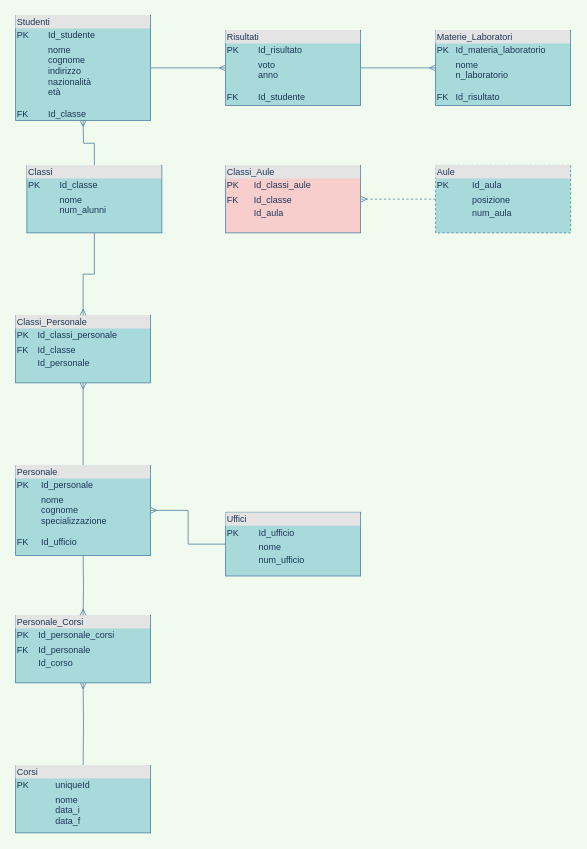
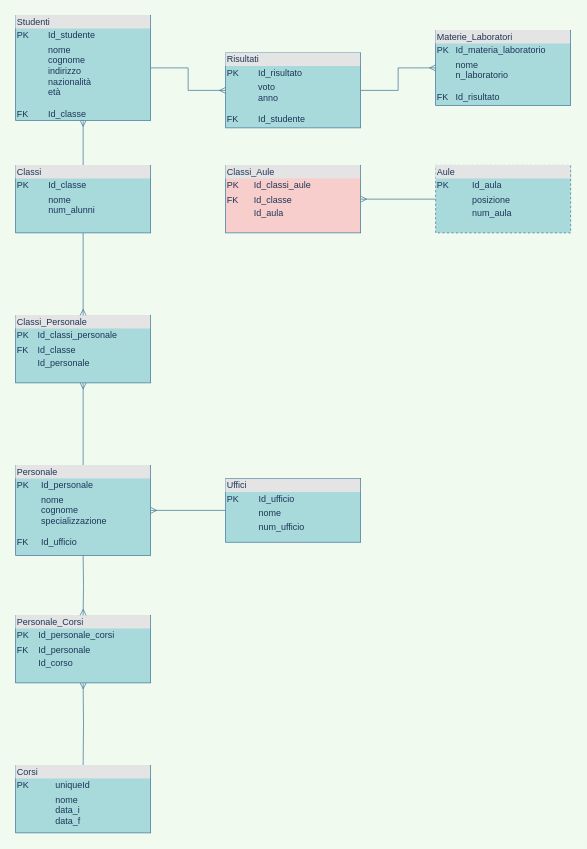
  <mxCell id="0" />
  <mxCell id="1" parent="0" />
  <mxCell id="2" style="edgeStyle=orthogonalEdgeStyle;rounded=0;orthogonalLoop=1;jettySize=auto;html=1;exitX=0.5;exitY=0;exitDx=0;exitDy=0;entryX=0.5;entryY=1;entryDx=0;entryDy=0;endArrow=ERmany;endFill=0;strokeColor=#457B9D;fontColor=#1D3557;labelBackgroundColor=#F1FAEE;" edge="1" parent="1" target="3"><mxGeometry relative="1" as="geometry"><mxPoint x="110" y="1020" as="sourcePoint" /></mxGeometry></mxCell>
  <mxCell id="3" value="&lt;div style=&quot;box-sizing: border-box ; width: 100% ; background: #e4e4e4 ; padding: 2px&quot;&gt;Personale_Corsi&lt;/div&gt;&lt;table style=&quot;width: 100% ; font-size: 1em&quot; cellpadding=&quot;2&quot; cellspacing=&quot;0&quot;&gt;&lt;tbody&gt;&lt;tr&gt;&lt;td&gt;PK&lt;/td&gt;&lt;td&gt;Id_personale_corsi&lt;/td&gt;&lt;/tr&gt;&lt;tr&gt;&lt;td&gt;FK&lt;/td&gt;&lt;td&gt;Id_personale&lt;/td&gt;&lt;/tr&gt;&lt;tr&gt;&lt;td&gt;&lt;/td&gt;&lt;td&gt;Id_corso&lt;/td&gt;&lt;/tr&gt;&lt;/tbody&gt;&lt;/table&gt;" style="verticalAlign=top;align=left;overflow=fill;html=1;fillColor=#A8DADC;strokeColor=#457B9D;fontColor=#1D3557;" vertex="1" parent="1"><mxGeometry x="20" y="820" width="180" height="90" as="geometry" /></mxCell>
  <mxCell id="4" style="edgeStyle=orthogonalEdgeStyle;rounded=0;orthogonalLoop=1;jettySize=auto;html=1;exitX=0.5;exitY=0;exitDx=0;exitDy=0;entryX=0.5;entryY=1;entryDx=0;entryDy=0;endArrow=ERmany;endFill=0;strokeColor=#457B9D;fontColor=#1D3557;labelBackgroundColor=#F1FAEE;" edge="1" parent="1" source="6" target="9"><mxGeometry relative="1" as="geometry" /></mxCell>
  <mxCell id="5" style="edgeStyle=orthogonalEdgeStyle;rounded=0;orthogonalLoop=1;jettySize=auto;html=1;entryX=0.5;entryY=0;entryDx=0;entryDy=0;endArrow=ERmany;endFill=0;strokeColor=#457B9D;fontColor=#1D3557;labelBackgroundColor=#F1FAEE;" edge="1" parent="1" target="3"><mxGeometry relative="1" as="geometry"><mxPoint x="110" y="740" as="sourcePoint" /></mxGeometry></mxCell>
  <mxCell id="6" value="&lt;div style=&quot;box-sizing: border-box ; width: 100% ; background: #e4e4e4 ; padding: 2px&quot;&gt;Personale&lt;/div&gt;&lt;table style=&quot;width: 100% ; font-size: 1em&quot; cellpadding=&quot;2&quot; cellspacing=&quot;0&quot;&gt;&lt;tbody&gt;&lt;tr&gt;&lt;td&gt;PK&lt;/td&gt;&lt;td&gt;Id_personale&lt;/td&gt;&lt;/tr&gt;&lt;tr&gt;&lt;td&gt;&lt;br&gt;&lt;br&gt;&lt;br&gt;&lt;br&gt;FK&lt;/td&gt;&lt;td&gt;nome&lt;br&gt;cognome&lt;br&gt;specializzazione&lt;br&gt;&lt;br&gt;Id_ufficio&lt;/td&gt;&lt;/tr&gt;&lt;tr&gt;&lt;td&gt;&lt;/td&gt;&lt;td&gt;&lt;br&gt;&lt;/td&gt;&lt;/tr&gt;&lt;/tbody&gt;&lt;/table&gt;" style="verticalAlign=top;align=left;overflow=fill;html=1;fillColor=#A8DADC;strokeColor=#457B9D;fontColor=#1D3557;" vertex="1" parent="1"><mxGeometry x="20" y="620" width="180" height="120" as="geometry" /></mxCell>
- <mxCell id="7" style="edgeStyle=orthogonalEdgeStyle;rounded=0;orthogonalLoop=1;jettySize=auto;html=1;exitX=0;exitY=0.5;exitDx=0;exitDy=0;endArrow=ERmany;endFill=0;strokeColor=#457B9D;fontColor=#1D3557;labelBackgroundColor=#F1FAEE;dashed=1;" edge="1" parent="1" source="8" target="10"><mxGeometry relative="1" as="geometry" /></mxCell>
+ <mxCell id="7" style="edgeStyle=orthogonalEdgeStyle;rounded=0;orthogonalLoop=1;jettySize=auto;html=1;exitX=0;exitY=0.5;exitDx=0;exitDy=0;endArrow=ERmany;endFill=0;strokeColor=#457B9D;fontColor=#1D3557;labelBackgroundColor=#F1FAEE;" edge="1" parent="1" source="8" target="10"><mxGeometry relative="1" as="geometry" /></mxCell>
  <mxCell id="8" value="&lt;div style=&quot;box-sizing: border-box ; width: 100% ; background: #e4e4e4 ; padding: 2px&quot;&gt;Aule&lt;/div&gt;&lt;table style=&quot;width: 100% ; font-size: 1em&quot; cellpadding=&quot;2&quot; cellspacing=&quot;0&quot;&gt;&lt;tbody&gt;&lt;tr&gt;&lt;td&gt;PK&lt;/td&gt;&lt;td&gt;Id_aula&lt;/td&gt;&lt;/tr&gt;&lt;tr&gt;&lt;td&gt;&lt;br&gt;&lt;/td&gt;&lt;td&gt;posizione&lt;/td&gt;&lt;/tr&gt;&lt;tr&gt;&lt;td&gt;&lt;/td&gt;&lt;td&gt;num_aula&lt;/td&gt;&lt;/tr&gt;&lt;/tbody&gt;&lt;/table&gt;" style="verticalAlign=top;align=left;overflow=fill;html=1;fillColor=#A8DADC;strokeColor=#457B9D;fontColor=#1D3557;dashed=1;" vertex="1" parent="1"><mxGeometry x="580" y="220" width="180" height="90" as="geometry" /></mxCell>
  <mxCell id="9" value="&lt;div style=&quot;box-sizing: border-box ; width: 100% ; background: #e4e4e4 ; padding: 2px&quot;&gt;Classi_Personale&lt;/div&gt;&lt;table style=&quot;width: 100% ; font-size: 1em&quot; cellpadding=&quot;2&quot; cellspacing=&quot;0&quot;&gt;&lt;tbody&gt;&lt;tr&gt;&lt;td&gt;PK&lt;/td&gt;&lt;td&gt;Id_classi_personale&lt;/td&gt;&lt;/tr&gt;&lt;tr&gt;&lt;td&gt;FK&lt;/td&gt;&lt;td&gt;Id_classe&lt;/td&gt;&lt;/tr&gt;&lt;tr&gt;&lt;td&gt;&lt;/td&gt;&lt;td&gt;Id_personale&lt;/td&gt;&lt;/tr&gt;&lt;/tbody&gt;&lt;/table&gt;" style="verticalAlign=top;align=left;overflow=fill;html=1;fillColor=#A8DADC;strokeColor=#457B9D;fontColor=#1D3557;" vertex="1" parent="1"><mxGeometry x="20" y="420" width="180" height="90" as="geometry" /></mxCell>
  <mxCell id="10" value="&lt;div style=&quot;box-sizing: border-box ; width: 100% ; background: #e4e4e4 ; padding: 2px&quot;&gt;Classi_Aule&lt;/div&gt;&lt;table style=&quot;width: 100% ; font-size: 1em&quot; cellpadding=&quot;2&quot; cellspacing=&quot;0&quot;&gt;&lt;tbody&gt;&lt;tr&gt;&lt;td&gt;PK&lt;/td&gt;&lt;td&gt;Id_classi_aule&lt;/td&gt;&lt;/tr&gt;&lt;tr&gt;&lt;td&gt;FK&lt;/td&gt;&lt;td&gt;Id_classe&lt;/td&gt;&lt;/tr&gt;&lt;tr&gt;&lt;td&gt;&lt;/td&gt;&lt;td&gt;Id_aula&lt;/td&gt;&lt;/tr&gt;&lt;/tbody&gt;&lt;/table&gt;" style="verticalAlign=top;align=left;overflow=fill;html=1;fillColor=#f8cecc;strokeColor=#457B9D;fontColor=#1D3557;" vertex="1" parent="1"><mxGeometry x="300" y="220" width="180" height="90" as="geometry" /></mxCell>
  <mxCell id="11" style="edgeStyle=orthogonalEdgeStyle;rounded=0;orthogonalLoop=1;jettySize=auto;html=1;exitX=0.5;exitY=0;exitDx=0;exitDy=0;endArrow=ERmany;endFill=0;strokeColor=#457B9D;fontColor=#1D3557;labelBackgroundColor=#F1FAEE;" edge="1" parent="1" source="13"><mxGeometry relative="1" as="geometry"><mxPoint x="110" y="160" as="targetPoint" /></mxGeometry></mxCell>
  <mxCell id="12" style="edgeStyle=orthogonalEdgeStyle;rounded=0;orthogonalLoop=1;jettySize=auto;html=1;exitX=0.5;exitY=1;exitDx=0;exitDy=0;entryX=0.5;entryY=0;entryDx=0;entryDy=0;endArrow=ERmany;endFill=0;strokeColor=#457B9D;fontColor=#1D3557;labelBackgroundColor=#F1FAEE;" edge="1" parent="1" source="13" target="9"><mxGeometry relative="1" as="geometry" /></mxCell>
- <mxCell id="13" value="&lt;div style=&quot;box-sizing: border-box ; width: 100% ; background: #e4e4e4 ; padding: 2px&quot;&gt;Classi&lt;/div&gt;&lt;table style=&quot;width: 100% ; font-size: 1em&quot; cellpadding=&quot;2&quot; cellspacing=&quot;0&quot;&gt;&lt;tbody&gt;&lt;tr&gt;&lt;td&gt;PK&lt;/td&gt;&lt;td&gt;Id_classe&lt;/td&gt;&lt;/tr&gt;&lt;tr&gt;&lt;td&gt;&lt;br&gt;&lt;br&gt;&lt;br&gt;&lt;/td&gt;&lt;td&gt;nome&lt;br&gt;num_alunni&lt;br&gt;&lt;br&gt;&lt;/td&gt;&lt;/tr&gt;&lt;tr&gt;&lt;td&gt;&lt;/td&gt;&lt;td&gt;&lt;br&gt;&lt;/td&gt;&lt;/tr&gt;&lt;/tbody&gt;&lt;/table&gt;" style="verticalAlign=top;align=left;overflow=fill;html=1;fillColor=#A8DADC;strokeColor=#457B9D;fontColor=#1D3557;" vertex="1" parent="1"><mxGeometry x="35" y="220" width="180" height="90" as="geometry" /></mxCell>
+ <mxCell id="13" value="&lt;div style=&quot;box-sizing: border-box ; width: 100% ; background: #e4e4e4 ; padding: 2px&quot;&gt;Classi&lt;/div&gt;&lt;table style=&quot;width: 100% ; font-size: 1em&quot; cellpadding=&quot;2&quot; cellspacing=&quot;0&quot;&gt;&lt;tbody&gt;&lt;tr&gt;&lt;td&gt;PK&lt;/td&gt;&lt;td&gt;Id_classe&lt;/td&gt;&lt;/tr&gt;&lt;tr&gt;&lt;td&gt;&lt;br&gt;&lt;br&gt;&lt;br&gt;&lt;/td&gt;&lt;td&gt;nome&lt;br&gt;num_alunni&lt;br&gt;&lt;br&gt;&lt;/td&gt;&lt;/tr&gt;&lt;tr&gt;&lt;td&gt;&lt;/td&gt;&lt;td&gt;&lt;br&gt;&lt;/td&gt;&lt;/tr&gt;&lt;/tbody&gt;&lt;/table&gt;" style="verticalAlign=top;align=left;overflow=fill;html=1;fillColor=#A8DADC;strokeColor=#457B9D;fontColor=#1D3557;" vertex="1" parent="1"><mxGeometry x="20" y="220" width="180" height="90" as="geometry" /></mxCell>
  <mxCell id="14" value="&lt;div style=&quot;box-sizing: border-box ; width: 100% ; background: #e4e4e4 ; padding: 2px&quot;&gt;Materie_Laboratori&lt;/div&gt;&lt;table style=&quot;width: 100% ; font-size: 1em&quot; cellpadding=&quot;2&quot; cellspacing=&quot;0&quot;&gt;&lt;tbody&gt;&lt;tr&gt;&lt;td&gt;PK&lt;/td&gt;&lt;td&gt;Id_materia_laboratorio&lt;/td&gt;&lt;/tr&gt;&lt;tr&gt;&lt;td&gt;&lt;br&gt;&lt;br&gt;&lt;br&gt;FK&lt;/td&gt;&lt;td&gt;nome&lt;br&gt;n_laboratorio&lt;br&gt;&lt;br&gt;Id_risultato&lt;/td&gt;&lt;/tr&gt;&lt;tr&gt;&lt;td&gt;&lt;/td&gt;&lt;td&gt;&lt;br&gt;&lt;/td&gt;&lt;/tr&gt;&lt;/tbody&gt;&lt;/table&gt;" style="verticalAlign=top;align=left;overflow=fill;html=1;fillColor=#A8DADC;strokeColor=#457B9D;fontColor=#1D3557;" vertex="1" parent="1"><mxGeometry x="580" y="40" width="180" height="100" as="geometry" /></mxCell>
  <mxCell id="15" style="edgeStyle=orthogonalEdgeStyle;rounded=0;orthogonalLoop=1;jettySize=auto;html=1;exitX=1;exitY=0.5;exitDx=0;exitDy=0;entryX=0;entryY=0.5;entryDx=0;entryDy=0;endArrow=ERmany;endFill=0;strokeColor=#457B9D;fontColor=#1D3557;labelBackgroundColor=#F1FAEE;" edge="1" parent="1" source="16" target="14"><mxGeometry relative="1" as="geometry" /></mxCell>
- <mxCell id="16" value="&lt;div style=&quot;box-sizing: border-box ; width: 100% ; background: #e4e4e4 ; padding: 2px&quot;&gt;Risultati&lt;/div&gt;&lt;table style=&quot;width: 100% ; font-size: 1em&quot; cellpadding=&quot;2&quot; cellspacing=&quot;0&quot;&gt;&lt;tbody&gt;&lt;tr&gt;&lt;td&gt;PK&lt;/td&gt;&lt;td&gt;Id_risultato&lt;/td&gt;&lt;/tr&gt;&lt;tr&gt;&lt;td&gt;&lt;br&gt;&lt;br&gt;&lt;br&gt;FK&lt;/td&gt;&lt;td&gt;voto&lt;br&gt;anno&lt;br&gt;&lt;br&gt;Id_studente&lt;/td&gt;&lt;/tr&gt;&lt;tr&gt;&lt;td&gt;&lt;/td&gt;&lt;td&gt;&lt;br&gt;&lt;/td&gt;&lt;/tr&gt;&lt;/tbody&gt;&lt;/table&gt;" style="verticalAlign=top;align=left;overflow=fill;html=1;fillColor=#A8DADC;strokeColor=#457B9D;fontColor=#1D3557;" vertex="1" parent="1"><mxGeometry x="300" y="40" width="180" height="100" as="geometry" /></mxCell>
+ <mxCell id="16" value="&lt;div style=&quot;box-sizing: border-box ; width: 100% ; background: #e4e4e4 ; padding: 2px&quot;&gt;Risultati&lt;/div&gt;&lt;table style=&quot;width: 100% ; font-size: 1em&quot; cellpadding=&quot;2&quot; cellspacing=&quot;0&quot;&gt;&lt;tbody&gt;&lt;tr&gt;&lt;td&gt;PK&lt;/td&gt;&lt;td&gt;Id_risultato&lt;/td&gt;&lt;/tr&gt;&lt;tr&gt;&lt;td&gt;&lt;br&gt;&lt;br&gt;&lt;br&gt;FK&lt;/td&gt;&lt;td&gt;voto&lt;br&gt;anno&lt;br&gt;&lt;br&gt;Id_studente&lt;/td&gt;&lt;/tr&gt;&lt;tr&gt;&lt;td&gt;&lt;/td&gt;&lt;td&gt;&lt;br&gt;&lt;/td&gt;&lt;/tr&gt;&lt;/tbody&gt;&lt;/table&gt;" style="verticalAlign=top;align=left;overflow=fill;html=1;fillColor=#A8DADC;strokeColor=#457B9D;fontColor=#1D3557;" vertex="1" parent="1"><mxGeometry x="300" y="70" width="180" height="100" as="geometry" /></mxCell>
  <mxCell id="17" style="edgeStyle=orthogonalEdgeStyle;rounded=0;orthogonalLoop=1;jettySize=auto;html=1;exitX=1;exitY=0.5;exitDx=0;exitDy=0;entryX=0;entryY=0.5;entryDx=0;entryDy=0;endArrow=ERmany;endFill=0;strokeColor=#457B9D;fontColor=#1D3557;labelBackgroundColor=#F1FAEE;" edge="1" parent="1" source="18" target="16"><mxGeometry relative="1" as="geometry" /></mxCell>
  <mxCell id="18" value="&lt;div style=&quot;box-sizing: border-box ; width: 100% ; background: #e4e4e4 ; padding: 2px&quot;&gt;Studenti&lt;/div&gt;&lt;table style=&quot;width: 100% ; font-size: 1em&quot; cellpadding=&quot;2&quot; cellspacing=&quot;0&quot;&gt;&lt;tbody&gt;&lt;tr&gt;&lt;td&gt;PK&lt;/td&gt;&lt;td&gt;Id_studente&lt;/td&gt;&lt;/tr&gt;&lt;tr&gt;&lt;td&gt;&lt;br&gt;&lt;br&gt;&lt;br&gt;&lt;br&gt;&lt;br&gt;&lt;br&gt;FK&lt;/td&gt;&lt;td&gt;nome&lt;br&gt;cognome&lt;br&gt;indirizzo&lt;br&gt;nazionalità&lt;br&gt;età&lt;br&gt;&lt;br&gt;Id_classe&lt;/td&gt;&lt;/tr&gt;&lt;tr&gt;&lt;td&gt;&lt;/td&gt;&lt;td&gt;&lt;br&gt;&lt;/td&gt;&lt;/tr&gt;&lt;/tbody&gt;&lt;/table&gt;" style="verticalAlign=top;align=left;overflow=fill;html=1;fillColor=#A8DADC;strokeColor=#457B9D;fontColor=#1D3557;" vertex="1" parent="1"><mxGeometry x="20" y="20" width="180" height="140" as="geometry" /></mxCell>
  <mxCell id="19" style="edgeStyle=orthogonalEdgeStyle;rounded=0;orthogonalLoop=1;jettySize=auto;html=1;exitX=0;exitY=0.5;exitDx=0;exitDy=0;entryX=1;entryY=0.5;entryDx=0;entryDy=0;endArrow=ERmany;endFill=0;strokeColor=#457B9D;fontColor=#1D3557;labelBackgroundColor=#F1FAEE;" edge="1" parent="1" source="20" target="6"><mxGeometry relative="1" as="geometry" /></mxCell>
- <mxCell id="20" value="&lt;div style=&quot;box-sizing: border-box ; width: 100% ; background: #e4e4e4 ; padding: 2px&quot;&gt;Uffici&lt;/div&gt;&lt;table style=&quot;width: 100% ; font-size: 1em&quot; cellpadding=&quot;2&quot; cellspacing=&quot;0&quot;&gt;&lt;tbody&gt;&lt;tr&gt;&lt;td&gt;PK&lt;/td&gt;&lt;td&gt;Id_ufficio&lt;/td&gt;&lt;/tr&gt;&lt;tr&gt;&lt;td&gt;&lt;br&gt;&lt;/td&gt;&lt;td&gt;nome&lt;/td&gt;&lt;/tr&gt;&lt;tr&gt;&lt;td&gt;&lt;/td&gt;&lt;td&gt;num_ufficio&lt;/td&gt;&lt;/tr&gt;&lt;/tbody&gt;&lt;/table&gt;" style="verticalAlign=top;align=left;overflow=fill;html=1;fillColor=#A8DADC;strokeColor=#457B9D;fontColor=#1D3557;" vertex="1" parent="1"><mxGeometry x="300" y="682.5" width="180" height="85" as="geometry" /></mxCell>
+ <mxCell id="20" value="&lt;div style=&quot;box-sizing: border-box ; width: 100% ; background: #e4e4e4 ; padding: 2px&quot;&gt;Uffici&lt;/div&gt;&lt;table style=&quot;width: 100% ; font-size: 1em&quot; cellpadding=&quot;2&quot; cellspacing=&quot;0&quot;&gt;&lt;tbody&gt;&lt;tr&gt;&lt;td&gt;PK&lt;/td&gt;&lt;td&gt;Id_ufficio&lt;/td&gt;&lt;/tr&gt;&lt;tr&gt;&lt;td&gt;&lt;br&gt;&lt;/td&gt;&lt;td&gt;nome&lt;/td&gt;&lt;/tr&gt;&lt;tr&gt;&lt;td&gt;&lt;/td&gt;&lt;td&gt;num_ufficio&lt;/td&gt;&lt;/tr&gt;&lt;/tbody&gt;&lt;/table&gt;" style="verticalAlign=top;align=left;overflow=fill;html=1;fillColor=#A8DADC;strokeColor=#457B9D;fontColor=#1D3557;" vertex="1" parent="1"><mxGeometry x="300" y="637.5" width="180" height="85" as="geometry" /></mxCell>
  <mxCell id="21" value="&lt;div style=&quot;box-sizing: border-box ; width: 100% ; background: #e4e4e4 ; padding: 2px&quot;&gt;Corsi&lt;/div&gt;&lt;table style=&quot;width: 100% ; font-size: 1em&quot; cellpadding=&quot;2&quot; cellspacing=&quot;0&quot;&gt;&lt;tbody&gt;&lt;tr&gt;&lt;td&gt;PK&lt;/td&gt;&lt;td&gt;uniqueId&lt;/td&gt;&lt;/tr&gt;&lt;tr&gt;&lt;td&gt;&lt;br&gt;&lt;br&gt;&lt;br&gt;&lt;br&gt;&lt;/td&gt;&lt;td&gt;nome&lt;br&gt;data_i&lt;br&gt;data_f&lt;br&gt;&lt;br&gt;&lt;/td&gt;&lt;/tr&gt;&lt;tr&gt;&lt;td&gt;&lt;/td&gt;&lt;td&gt;&lt;br&gt;&lt;/td&gt;&lt;/tr&gt;&lt;/tbody&gt;&lt;/table&gt;" style="verticalAlign=top;align=left;overflow=fill;html=1;fillColor=#A8DADC;strokeColor=#457B9D;fontColor=#1D3557;" vertex="1" parent="1"><mxGeometry x="20" y="1020" width="180" height="90" as="geometry" /></mxCell>
